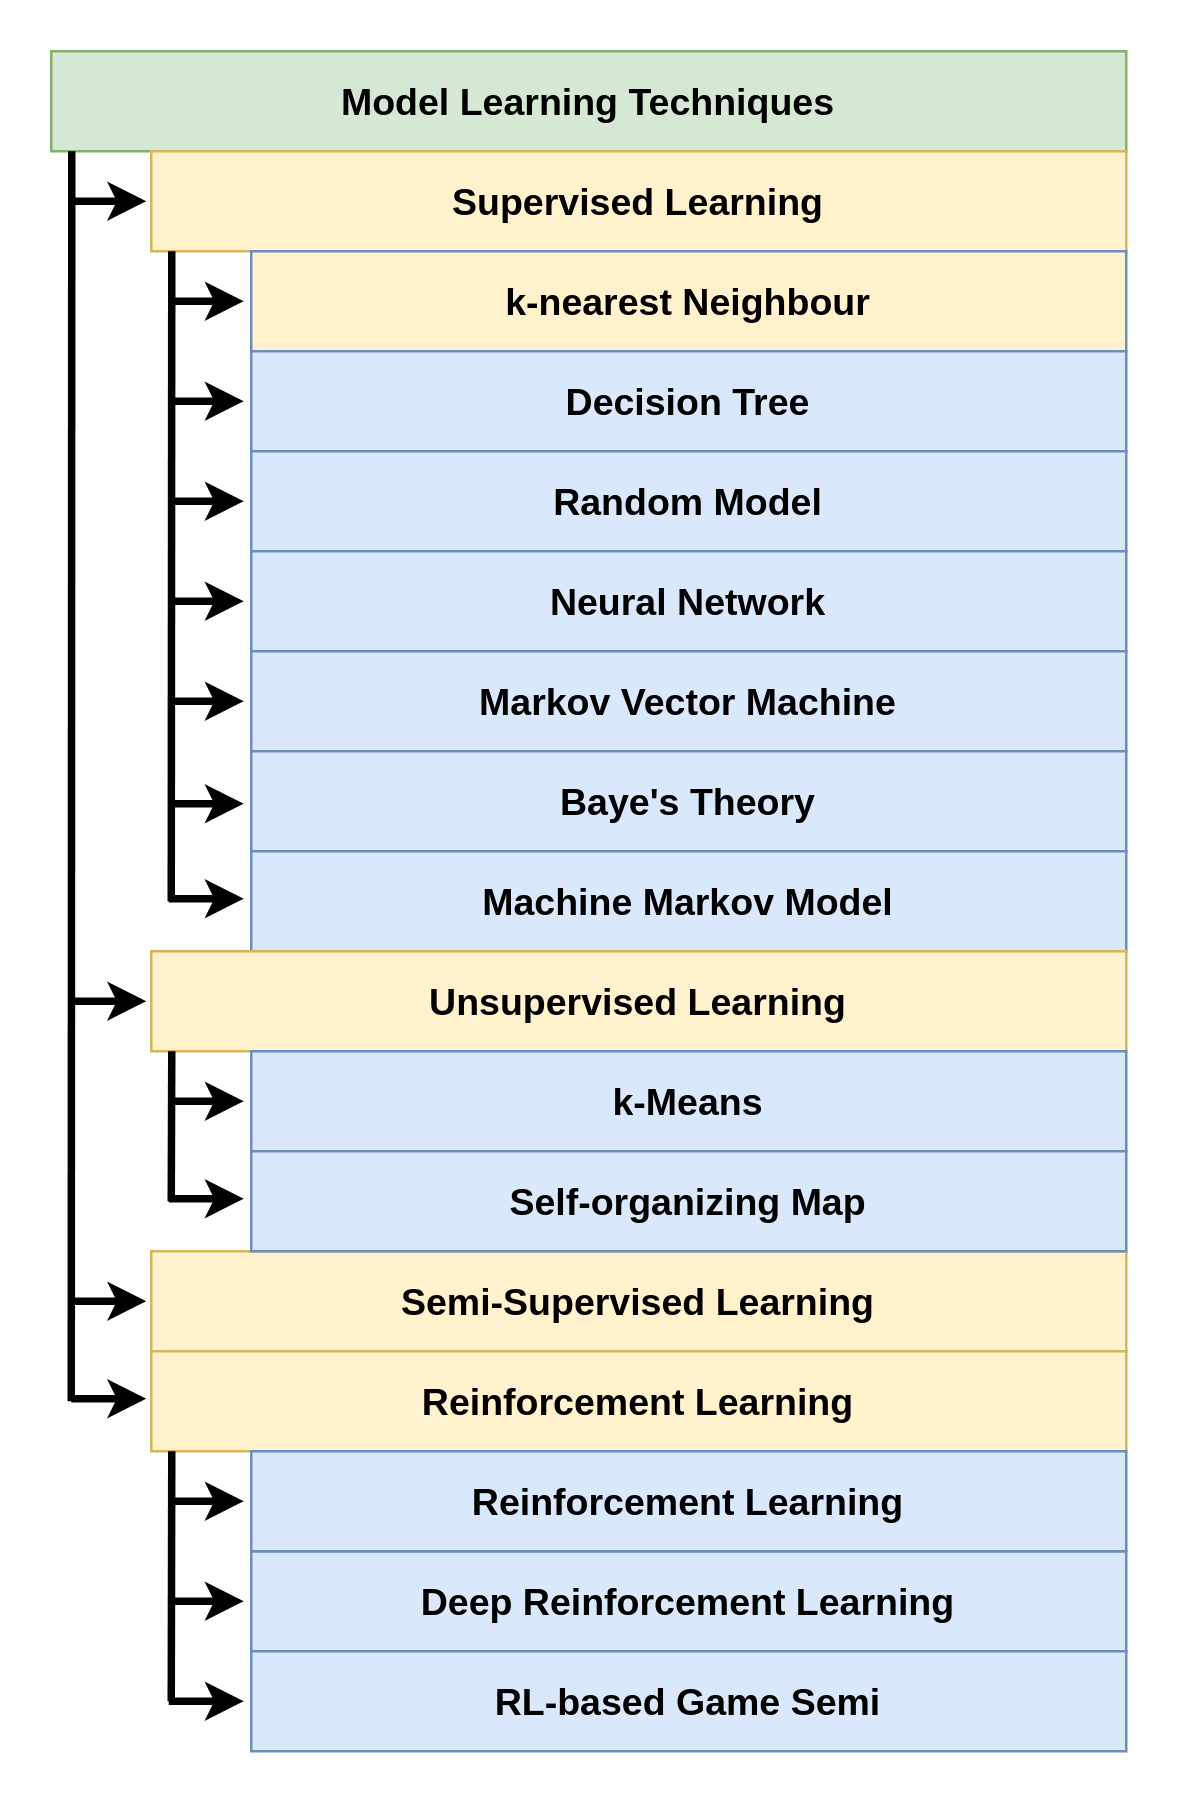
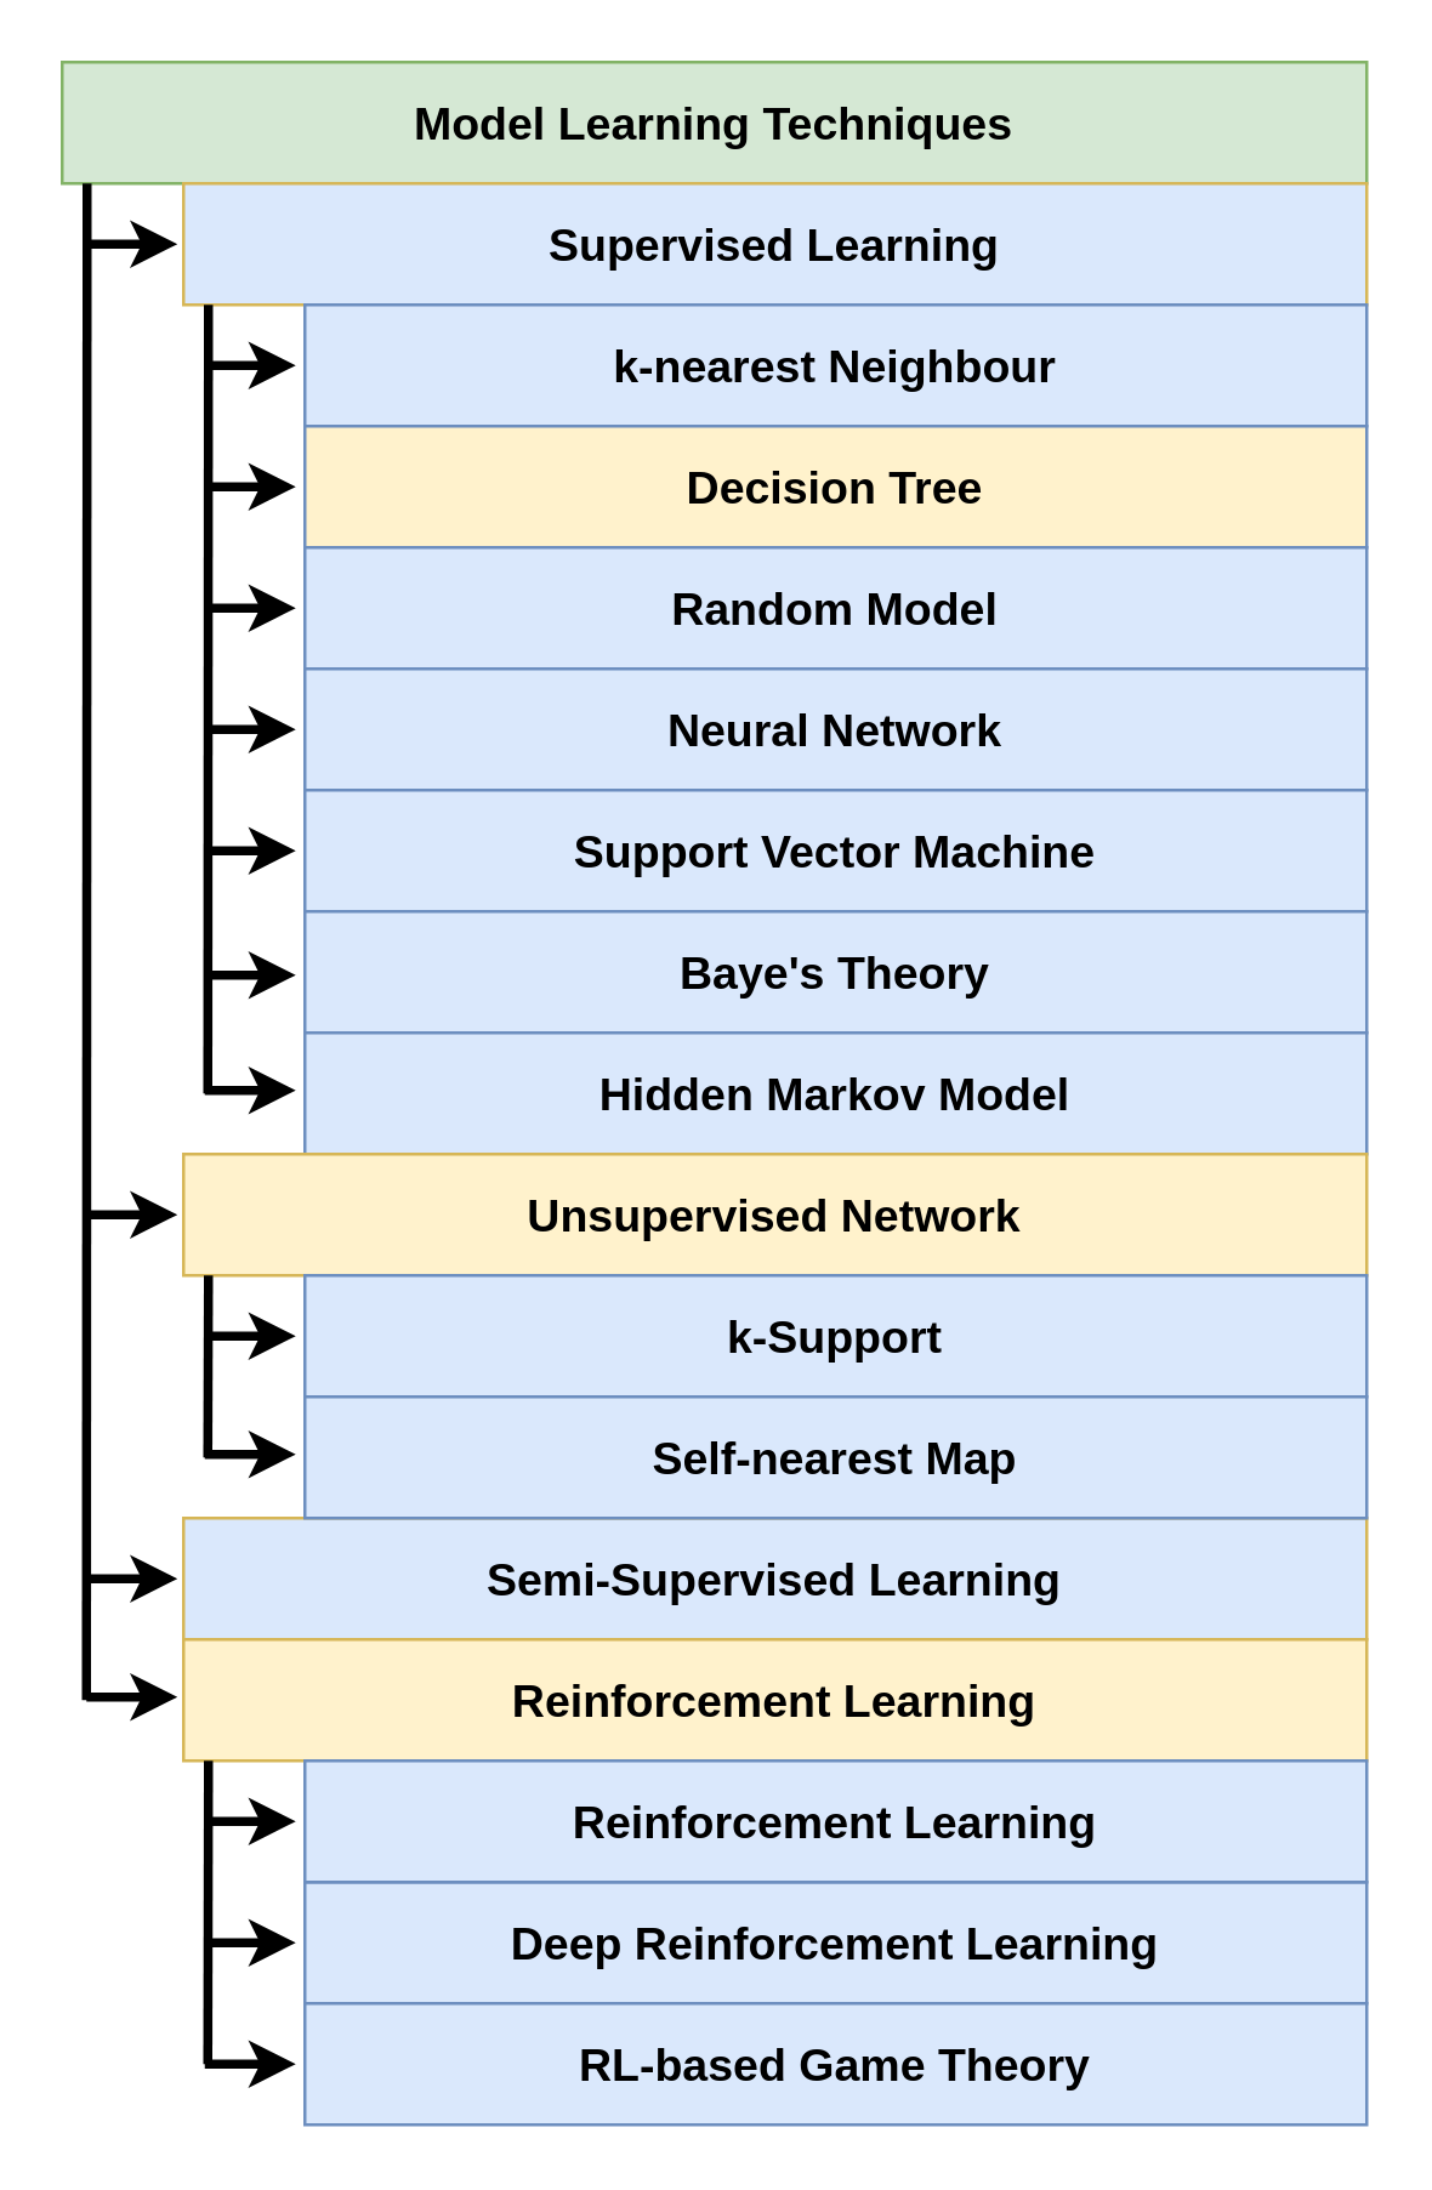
  <mxCell id="0" />
  <mxCell id="1" parent="0" />
  <mxCell id="2" value="Model Learning Techniques" style="rounded=0;whiteSpace=wrap;html=1;fontStyle=1;fontSize=15;fillColor=#d5e8d4;strokeColor=#82b366;" vertex="1" parent="1"><mxGeometry x="20" y="20" width="430" height="40" as="geometry" /></mxCell>
- <mxCell id="3" value="Supervised Learning" style="rounded=0;whiteSpace=wrap;html=1;fontStyle=1;fontSize=15;fillColor=#fff2cc;strokeColor=#d6b656;" vertex="1" parent="1"><mxGeometry x="60" y="60" width="390" height="40" as="geometry" /></mxCell>
- <mxCell id="4" value="k-nearest Neighbour" style="rounded=0;whiteSpace=wrap;html=1;fontStyle=1;fontSize=15;fillColor=#fff2cc;strokeColor=#6c8ebf;" vertex="1" parent="1"><mxGeometry x="100" y="100" width="350" height="40" as="geometry" /></mxCell>
- <mxCell id="5" value="Decision Tree" style="rounded=0;whiteSpace=wrap;html=1;fontStyle=1;fontSize=15;fillColor=#dae8fc;strokeColor=#6c8ebf;" vertex="1" parent="1"><mxGeometry x="100" y="140" width="350" height="40" as="geometry" /></mxCell>
+ <mxCell id="3" value="Supervised Learning" style="rounded=0;whiteSpace=wrap;html=1;fontStyle=1;fontSize=15;fillColor=#dae8fc;strokeColor=#d6b656;" vertex="1" parent="1"><mxGeometry x="60" y="60" width="390" height="40" as="geometry" /></mxCell>
+ <mxCell id="4" value="k-nearest Neighbour" style="rounded=0;whiteSpace=wrap;html=1;fontStyle=1;fontSize=15;fillColor=#dae8fc;strokeColor=#6c8ebf;" vertex="1" parent="1"><mxGeometry x="100" y="100" width="350" height="40" as="geometry" /></mxCell>
+ <mxCell id="5" value="Decision Tree" style="rounded=0;whiteSpace=wrap;html=1;fontStyle=1;fontSize=15;fillColor=#fff2cc;strokeColor=#6c8ebf;" vertex="1" parent="1"><mxGeometry x="100" y="140" width="350" height="40" as="geometry" /></mxCell>
  <mxCell id="6" value="Random Model" style="rounded=0;whiteSpace=wrap;html=1;fontStyle=1;fontSize=15;fillColor=#dae8fc;strokeColor=#6c8ebf;" vertex="1" parent="1"><mxGeometry x="100" y="180" width="350" height="40" as="geometry" /></mxCell>
  <mxCell id="7" value="Neural Network" style="rounded=0;whiteSpace=wrap;html=1;fontStyle=1;fontSize=15;fillColor=#dae8fc;strokeColor=#6c8ebf;" vertex="1" parent="1"><mxGeometry x="100" y="220" width="350" height="40" as="geometry" /></mxCell>
- <mxCell id="8" value="Markov Vector Machine" style="rounded=0;whiteSpace=wrap;html=1;fontStyle=1;fontSize=15;fillColor=#dae8fc;strokeColor=#6c8ebf;" vertex="1" parent="1"><mxGeometry x="100" y="260" width="350" height="40" as="geometry" /></mxCell>
+ <mxCell id="8" value="Support Vector Machine" style="rounded=0;whiteSpace=wrap;html=1;fontStyle=1;fontSize=15;fillColor=#dae8fc;strokeColor=#6c8ebf;" vertex="1" parent="1"><mxGeometry x="100" y="260" width="350" height="40" as="geometry" /></mxCell>
  <mxCell id="9" value="Baye's Theory" style="rounded=0;whiteSpace=wrap;html=1;fontStyle=1;fontSize=15;fillColor=#dae8fc;strokeColor=#6c8ebf;" vertex="1" parent="1"><mxGeometry x="100" y="300" width="350" height="40" as="geometry" /></mxCell>
- <mxCell id="10" value="Machine Markov Model" style="rounded=0;whiteSpace=wrap;html=1;fontStyle=1;fontSize=15;fillColor=#dae8fc;strokeColor=#6c8ebf;" vertex="1" parent="1"><mxGeometry x="100" y="340" width="350" height="40" as="geometry" /></mxCell>
- <mxCell id="11" value="Unsupervised Learning" style="rounded=0;whiteSpace=wrap;html=1;fontStyle=1;fontSize=15;fillColor=#fff2cc;strokeColor=#d6b656;" vertex="1" parent="1"><mxGeometry x="60" y="380" width="390" height="40" as="geometry" /></mxCell>
- <mxCell id="12" value="k-Means" style="rounded=0;whiteSpace=wrap;html=1;fontStyle=1;fontSize=15;fillColor=#dae8fc;strokeColor=#6c8ebf;" vertex="1" parent="1"><mxGeometry x="100" y="420" width="350" height="40" as="geometry" /></mxCell>
+ <mxCell id="10" value="Hidden Markov Model" style="rounded=0;whiteSpace=wrap;html=1;fontStyle=1;fontSize=15;fillColor=#dae8fc;strokeColor=#6c8ebf;" vertex="1" parent="1"><mxGeometry x="100" y="340" width="350" height="40" as="geometry" /></mxCell>
+ <mxCell id="11" value="Unsupervised Network" style="rounded=0;whiteSpace=wrap;html=1;fontStyle=1;fontSize=15;fillColor=#fff2cc;strokeColor=#d6b656;" vertex="1" parent="1"><mxGeometry x="60" y="380" width="390" height="40" as="geometry" /></mxCell>
+ <mxCell id="12" value="k-Support" style="rounded=0;whiteSpace=wrap;html=1;fontStyle=1;fontSize=15;fillColor=#dae8fc;strokeColor=#6c8ebf;" vertex="1" parent="1"><mxGeometry x="100" y="420" width="350" height="40" as="geometry" /></mxCell>
  <mxCell id="13" value="Deep Reinforcement Learning" style="rounded=0;whiteSpace=wrap;html=1;fontStyle=1;fontSize=15;fillColor=#dae8fc;strokeColor=#6c8ebf;" vertex="1" parent="1"><mxGeometry x="100" y="620" width="350" height="40" as="geometry" /></mxCell>
- <mxCell id="14" value="Semi-Supervised Learning" style="rounded=0;whiteSpace=wrap;html=1;fontStyle=1;fontSize=15;fillColor=#fff2cc;strokeColor=#d6b656;" vertex="1" parent="1"><mxGeometry x="60" y="500" width="390" height="40" as="geometry" /></mxCell>
+ <mxCell id="14" value="Semi-Supervised Learning" style="rounded=0;whiteSpace=wrap;html=1;fontStyle=1;fontSize=15;fillColor=#dae8fc;strokeColor=#d6b656;" vertex="1" parent="1"><mxGeometry x="60" y="500" width="390" height="40" as="geometry" /></mxCell>
  <mxCell id="15" value="Reinforcement Learning" style="rounded=0;whiteSpace=wrap;html=1;fontStyle=1;fontSize=15;fillColor=#fff2cc;strokeColor=#d6b656;" vertex="1" parent="1"><mxGeometry x="60" y="540" width="390" height="40" as="geometry" /></mxCell>
  <mxCell id="16" value="Reinforcement Learning" style="rounded=0;whiteSpace=wrap;html=1;fontStyle=1;fontSize=15;fillColor=#dae8fc;strokeColor=#6c8ebf;" vertex="1" parent="1"><mxGeometry x="100" y="580" width="350" height="40" as="geometry" /></mxCell>
- <mxCell id="17" value="Self-organizing Map" style="rounded=0;whiteSpace=wrap;html=1;fontStyle=1;fontSize=15;fillColor=#dae8fc;strokeColor=#6c8ebf;" vertex="1" parent="1"><mxGeometry x="100" y="460" width="350" height="40" as="geometry" /></mxCell>
- <mxCell id="18" value="RL-based Game Semi" style="rounded=0;whiteSpace=wrap;html=1;fontStyle=1;fontSize=15;fillColor=#dae8fc;strokeColor=#6c8ebf;" vertex="1" parent="1"><mxGeometry x="100" y="660" width="350" height="40" as="geometry" /></mxCell>
+ <mxCell id="17" value="Self-nearest Map" style="rounded=0;whiteSpace=wrap;html=1;fontStyle=1;fontSize=15;fillColor=#dae8fc;strokeColor=#6c8ebf;" vertex="1" parent="1"><mxGeometry x="100" y="460" width="350" height="40" as="geometry" /></mxCell>
+ <mxCell id="18" value="RL-based Game Theory" style="rounded=0;whiteSpace=wrap;html=1;fontStyle=1;fontSize=15;fillColor=#dae8fc;strokeColor=#6c8ebf;" vertex="1" parent="1"><mxGeometry x="100" y="660" width="350" height="40" as="geometry" /></mxCell>
  <mxCell id="19" value="" style="endArrow=none;html=1;fontSize=15;entryX=0.047;entryY=1;entryDx=0;entryDy=0;entryPerimeter=0;strokeWidth=3;" edge="1" parent="1"><mxGeometry width="50" height="50" relative="1" as="geometry"><mxPoint x="28" y="560" as="sourcePoint" /><mxPoint x="28.21" y="60" as="targetPoint" /></mxGeometry></mxCell>
  <mxCell id="20" value="" style="endArrow=none;html=1;fontSize=15;entryX=0.047;entryY=1;entryDx=0;entryDy=0;entryPerimeter=0;strokeWidth=3;" edge="1" parent="1"><mxGeometry width="50" height="50" relative="1" as="geometry"><mxPoint x="68" y="360" as="sourcePoint" /><mxPoint x="68.21" y="100" as="targetPoint" /></mxGeometry></mxCell>
  <mxCell id="21" value="" style="endArrow=none;html=1;fontSize=15;entryX=0.047;entryY=1;entryDx=0;entryDy=0;entryPerimeter=0;strokeWidth=3;" edge="1" parent="1"><mxGeometry width="50" height="50" relative="1" as="geometry"><mxPoint x="68" y="480" as="sourcePoint" /><mxPoint x="68.21" y="420" as="targetPoint" /></mxGeometry></mxCell>
  <mxCell id="22" value="" style="endArrow=none;html=1;fontSize=15;entryX=0.047;entryY=1;entryDx=0;entryDy=0;entryPerimeter=0;strokeWidth=3;" edge="1" parent="1"><mxGeometry width="50" height="50" relative="1" as="geometry"><mxPoint x="68" y="680" as="sourcePoint" /><mxPoint x="68.21" y="580" as="targetPoint" /></mxGeometry></mxCell>
  <mxCell id="23" value="" style="endArrow=classic;html=1;strokeWidth=3;fontSize=15;" edge="1" parent="1"><mxGeometry width="50" height="50" relative="1" as="geometry"><mxPoint x="67" y="321" as="sourcePoint" /><mxPoint x="97" y="321" as="targetPoint" /></mxGeometry></mxCell>
  <mxCell id="24" value="" style="endArrow=classic;html=1;strokeWidth=3;fontSize=15;" edge="1" parent="1"><mxGeometry width="50" height="50" relative="1" as="geometry"><mxPoint x="67" y="359" as="sourcePoint" /><mxPoint x="97" y="359" as="targetPoint" /></mxGeometry></mxCell>
  <mxCell id="25" value="" style="endArrow=classic;html=1;strokeWidth=3;fontSize=15;" edge="1" parent="1"><mxGeometry width="50" height="50" relative="1" as="geometry"><mxPoint x="67" y="280" as="sourcePoint" /><mxPoint x="97" y="280" as="targetPoint" /></mxGeometry></mxCell>
  <mxCell id="26" value="" style="endArrow=classic;html=1;strokeWidth=3;fontSize=15;" edge="1" parent="1"><mxGeometry width="50" height="50" relative="1" as="geometry"><mxPoint x="67" y="240" as="sourcePoint" /><mxPoint x="97" y="240" as="targetPoint" /></mxGeometry></mxCell>
  <mxCell id="27" value="" style="endArrow=classic;html=1;strokeWidth=3;fontSize=15;" edge="1" parent="1"><mxGeometry width="50" height="50" relative="1" as="geometry"><mxPoint x="67" y="200" as="sourcePoint" /><mxPoint x="97" y="200" as="targetPoint" /></mxGeometry></mxCell>
  <mxCell id="28" value="" style="endArrow=classic;html=1;strokeWidth=3;fontSize=15;" edge="1" parent="1"><mxGeometry width="50" height="50" relative="1" as="geometry"><mxPoint x="67" y="160" as="sourcePoint" /><mxPoint x="97" y="160" as="targetPoint" /></mxGeometry></mxCell>
  <mxCell id="29" value="" style="endArrow=classic;html=1;strokeWidth=3;fontSize=15;" edge="1" parent="1"><mxGeometry width="50" height="50" relative="1" as="geometry"><mxPoint x="67" y="120" as="sourcePoint" /><mxPoint x="97" y="120" as="targetPoint" /></mxGeometry></mxCell>
  <mxCell id="30" value="" style="endArrow=classic;html=1;strokeWidth=3;fontSize=15;" edge="1" parent="1"><mxGeometry width="50" height="50" relative="1" as="geometry"><mxPoint x="28" y="80" as="sourcePoint" /><mxPoint x="58" y="80" as="targetPoint" /></mxGeometry></mxCell>
  <mxCell id="31" value="" style="endArrow=classic;html=1;strokeWidth=3;fontSize=15;" edge="1" parent="1"><mxGeometry width="50" height="50" relative="1" as="geometry"><mxPoint x="28" y="400" as="sourcePoint" /><mxPoint x="58" y="400" as="targetPoint" /></mxGeometry></mxCell>
  <mxCell id="32" value="" style="endArrow=classic;html=1;strokeWidth=3;fontSize=15;" edge="1" parent="1"><mxGeometry width="50" height="50" relative="1" as="geometry"><mxPoint x="28" y="520" as="sourcePoint" /><mxPoint x="58" y="520" as="targetPoint" /></mxGeometry></mxCell>
  <mxCell id="33" value="" style="endArrow=classic;html=1;strokeWidth=3;fontSize=15;" edge="1" parent="1"><mxGeometry width="50" height="50" relative="1" as="geometry"><mxPoint x="28" y="559" as="sourcePoint" /><mxPoint x="58" y="559" as="targetPoint" /></mxGeometry></mxCell>
  <mxCell id="34" value="" style="endArrow=classic;html=1;strokeWidth=3;fontSize=15;" edge="1" parent="1"><mxGeometry width="50" height="50" relative="1" as="geometry"><mxPoint x="67" y="440" as="sourcePoint" /><mxPoint x="97" y="440" as="targetPoint" /></mxGeometry></mxCell>
  <mxCell id="35" value="" style="endArrow=classic;html=1;strokeWidth=3;fontSize=15;" edge="1" parent="1"><mxGeometry width="50" height="50" relative="1" as="geometry"><mxPoint x="67" y="479" as="sourcePoint" /><mxPoint x="97" y="479" as="targetPoint" /></mxGeometry></mxCell>
  <mxCell id="36" value="" style="endArrow=classic;html=1;strokeWidth=3;fontSize=15;" edge="1" parent="1"><mxGeometry width="50" height="50" relative="1" as="geometry"><mxPoint x="67" y="600" as="sourcePoint" /><mxPoint x="97" y="600" as="targetPoint" /></mxGeometry></mxCell>
  <mxCell id="37" value="" style="endArrow=classic;html=1;strokeWidth=3;fontSize=15;" edge="1" parent="1"><mxGeometry width="50" height="50" relative="1" as="geometry"><mxPoint x="67" y="640" as="sourcePoint" /><mxPoint x="97" y="640" as="targetPoint" /></mxGeometry></mxCell>
  <mxCell id="38" value="" style="endArrow=classic;html=1;strokeWidth=3;fontSize=15;" edge="1" parent="1"><mxGeometry width="50" height="50" relative="1" as="geometry"><mxPoint x="67" y="680" as="sourcePoint" /><mxPoint x="97" y="680" as="targetPoint" /></mxGeometry></mxCell>
